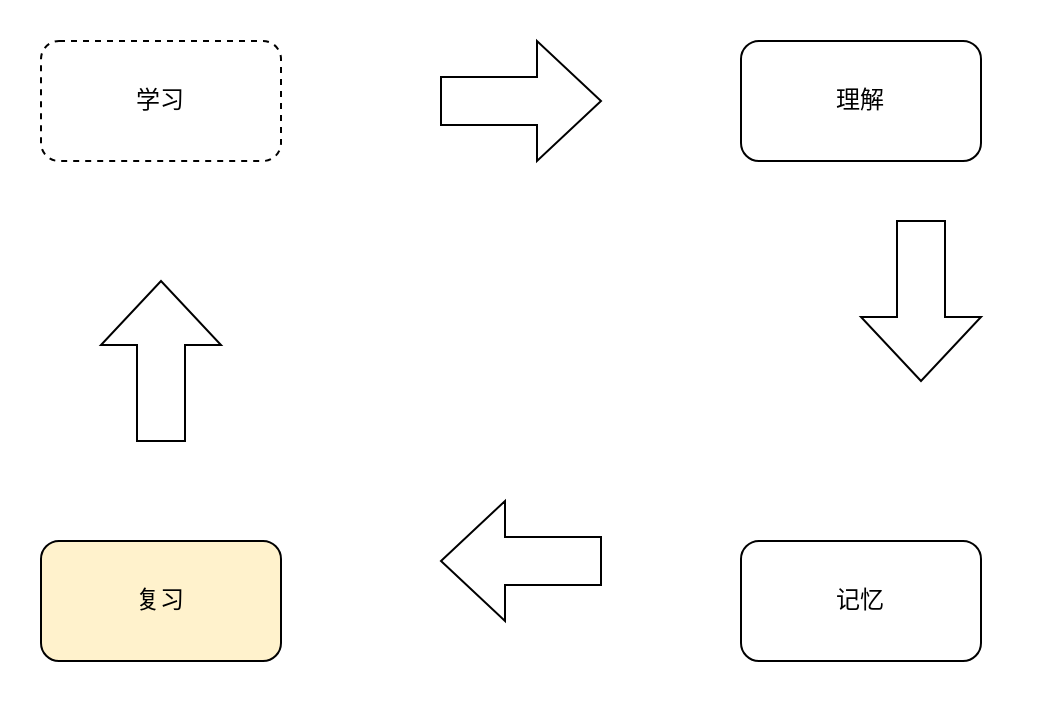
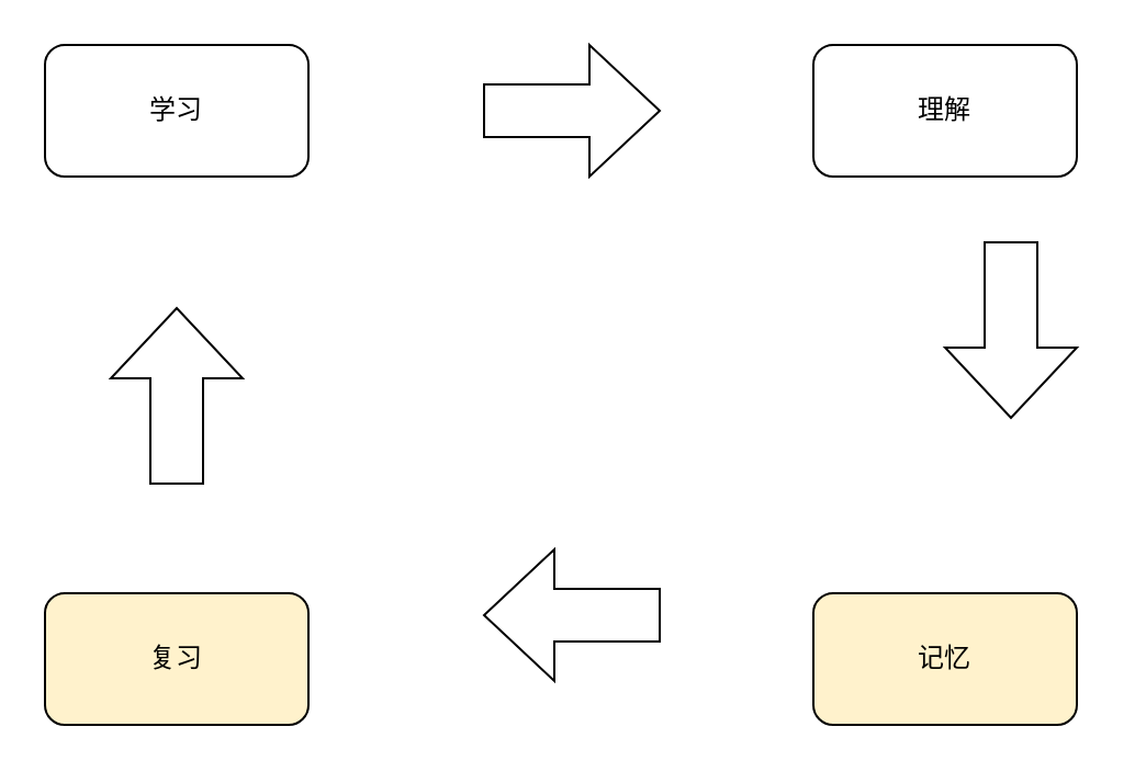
  <mxCell id="0" />
  <mxCell id="1" parent="0" />
- <mxCell id="2" value="学习" style="rounded=1;whiteSpace=wrap;html=1;dashed=1;" vertex="1" parent="1"><mxGeometry x="20" y="20" width="120" height="60" as="geometry" /></mxCell>
+ <mxCell id="2" value="学习" style="rounded=1;whiteSpace=wrap;html=1;" vertex="1" parent="1"><mxGeometry x="20" y="20" width="120" height="60" as="geometry" /></mxCell>
  <mxCell id="3" value="理解" style="rounded=1;whiteSpace=wrap;html=1;" vertex="1" parent="1"><mxGeometry x="370" y="20" width="120" height="60" as="geometry" /></mxCell>
- <mxCell id="4" value="记忆" style="rounded=1;whiteSpace=wrap;html=1;" vertex="1" parent="1"><mxGeometry x="370" y="270" width="120" height="60" as="geometry" /></mxCell>
+ <mxCell id="4" value="记忆" style="rounded=1;whiteSpace=wrap;html=1;fillColor=#fff2cc;" vertex="1" parent="1"><mxGeometry x="370" y="270" width="120" height="60" as="geometry" /></mxCell>
  <mxCell id="5" value="复习" style="rounded=1;whiteSpace=wrap;html=1;fillColor=#fff2cc;" vertex="1" parent="1"><mxGeometry x="20" y="270" width="120" height="60" as="geometry" /></mxCell>
  <mxCell id="6" value="" style="shape=singleArrow;whiteSpace=wrap;html=1;arrowWidth=0.4;arrowSize=0.4;" vertex="1" parent="1"><mxGeometry x="220" y="20" width="80" height="60" as="geometry" /></mxCell>
  <mxCell id="7" value="" style="shape=singleArrow;whiteSpace=wrap;html=1;arrowWidth=0.4;arrowSize=0.4;rotation=90;" vertex="1" parent="1"><mxGeometry x="420" y="120" width="80" height="60" as="geometry" /></mxCell>
  <mxCell id="8" value="" style="shape=singleArrow;whiteSpace=wrap;html=1;arrowWidth=0.4;arrowSize=0.4;rotation=-180;" vertex="1" parent="1"><mxGeometry x="220" y="250" width="80" height="60" as="geometry" /></mxCell>
  <mxCell id="9" value="" style="shape=singleArrow;whiteSpace=wrap;html=1;arrowWidth=0.4;arrowSize=0.4;rotation=-90;" vertex="1" parent="1"><mxGeometry x="40" y="150" width="80" height="60" as="geometry" /></mxCell>
